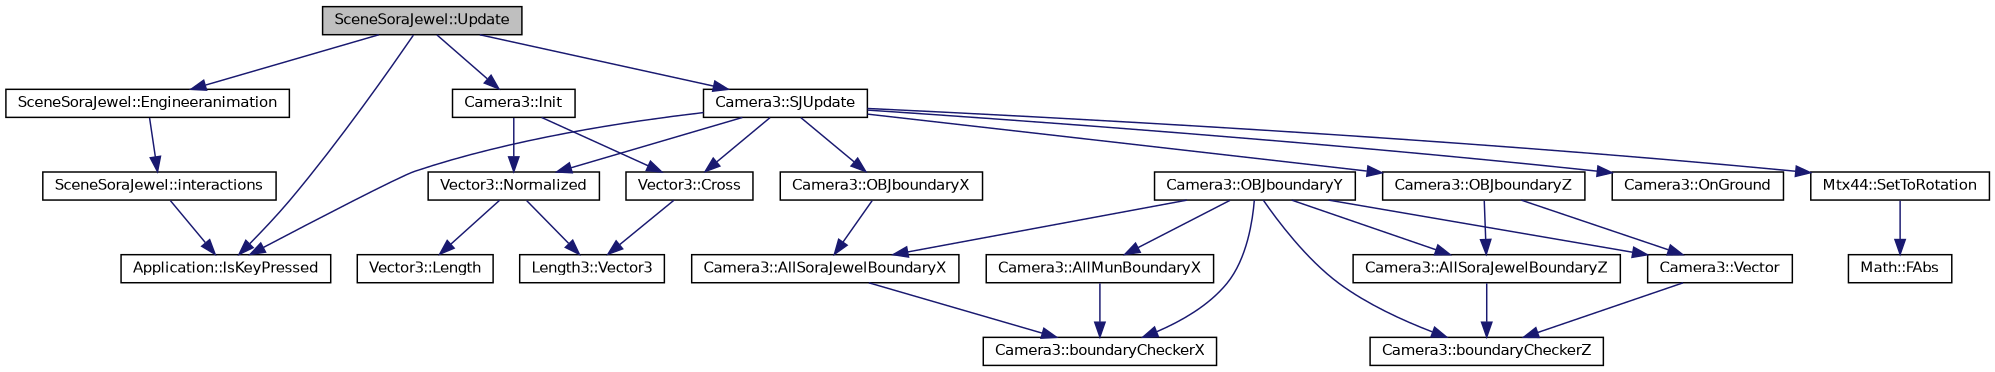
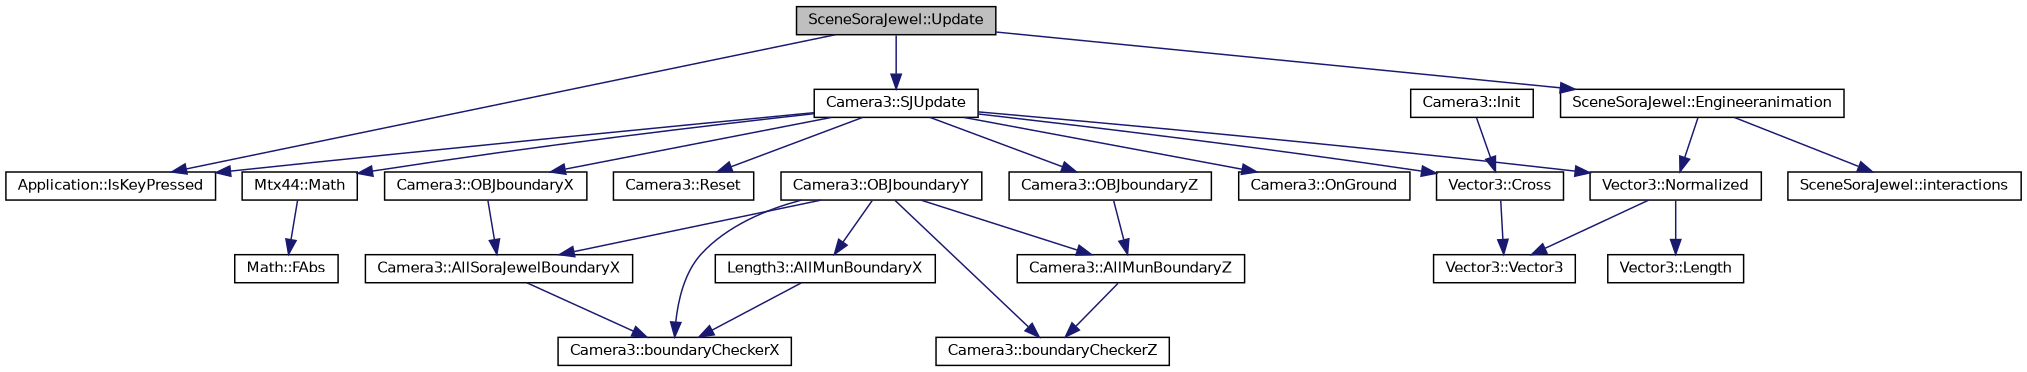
  digraph {
    rankdir=TB
    node [color=black fontname=Helvetica fontsize=10 shape=record]
    edge [color=midnightblue fontname=Helvetica fontsize=10 labelfontname=Helvetica labelfontsize=10 style=solid]
    n1 [fillcolor=grey75 fontcolor=black height=0.2 label="SceneSoraJewel::Update" style=filled width=0.4]
    n2 [height=0.2 label="SceneSoraJewel::Engineeranimation" width=0.4]
    n3 [height=0.2 label="Application::IsKeyPressed" width=0.4]
    n4 [height=0.2 label="Camera3::Init" width=0.4]
    n5 [height=0.2 label="Camera3::SJUpdate" width=0.4]
    n6 [height=0.2 label="SceneSoraJewel::interactions" width=0.4]
    n7 [height=0.2 label="Vector3::Cross" width=0.4]
    n8 [height=0.2 label="Vector3::Normalized" width=0.4]
    n9 [height=0.2 label="Camera3::OBJboundaryX" width=0.4]
    n10 [height=0.2 label="Camera3::OBJboundaryZ" width=0.4]
    n11 [height=0.2 label="Camera3::OnGround" width=0.4]
-   n13 [height=0.2 label="Mtx44::SetToRotation" width=0.4]
-   n14 [height=0.2 label="Length3::Vector3" width=0.4]
+   n12 [height=0.2 label="Camera3::Reset" width=0.4]
+   n13 [height=0.2 label="Mtx44::Math" width=0.4]
+   n14 [height=0.2 label="Vector3::Vector3" width=0.4]
    n15 [height=0.2 label="Vector3::Length" width=0.4]
    n16 [height=0.2 label="Camera3::AllSoraJewelBoundaryX" width=0.4]
    n17 [height=0.2 label="Camera3::OBJboundaryY" width=0.4]
-   n18 [height=0.2 label="Camera3::AllMunBoundaryX" width=0.4]
+   n18 [height=0.2 label="Length3::AllMunBoundaryX" width=0.4]
    n19 [height=0.2 label="Camera3::boundaryCheckerX" width=0.4]
-   n20 [height=0.2 label="Camera3::Vector" width=0.4]
+   n20 [height=0.2 label="Camera3::AllMunBoundaryZ" width=0.4]
    n21 [height=0.2 label="Camera3::boundaryCheckerZ" width=0.4]
-   n22 [height=0.2 label="Camera3::AllSoraJewelBoundaryZ" width=0.4]
    n23 [height=0.2 label="Math::FAbs" width=0.4]
    n1 -> n2
    n1 -> n3
-   n1 -> n4
    n1 -> n5
    n2 -> n6
    n4 -> n7
-   n4 -> n8
+   n2 -> n8
    n5 -> n3
    n5 -> n7
    n5 -> n8
    n5 -> n9
    n5 -> n10
    n5 -> n11
+   n5 -> n12
    n5 -> n13
-   n6 -> n3
    n7 -> n14
    n8 -> n14
    n8 -> n15
    n9 -> n16
    n10 -> n20
-   n10 -> n22
    n13 -> n23
    n16 -> n19
    n17 -> n16
    n17 -> n18
    n17 -> n19
    n17 -> n20
    n17 -> n21
-   n17 -> n22
    n18 -> n19
    n20 -> n21
-   n22 -> n21
  }
